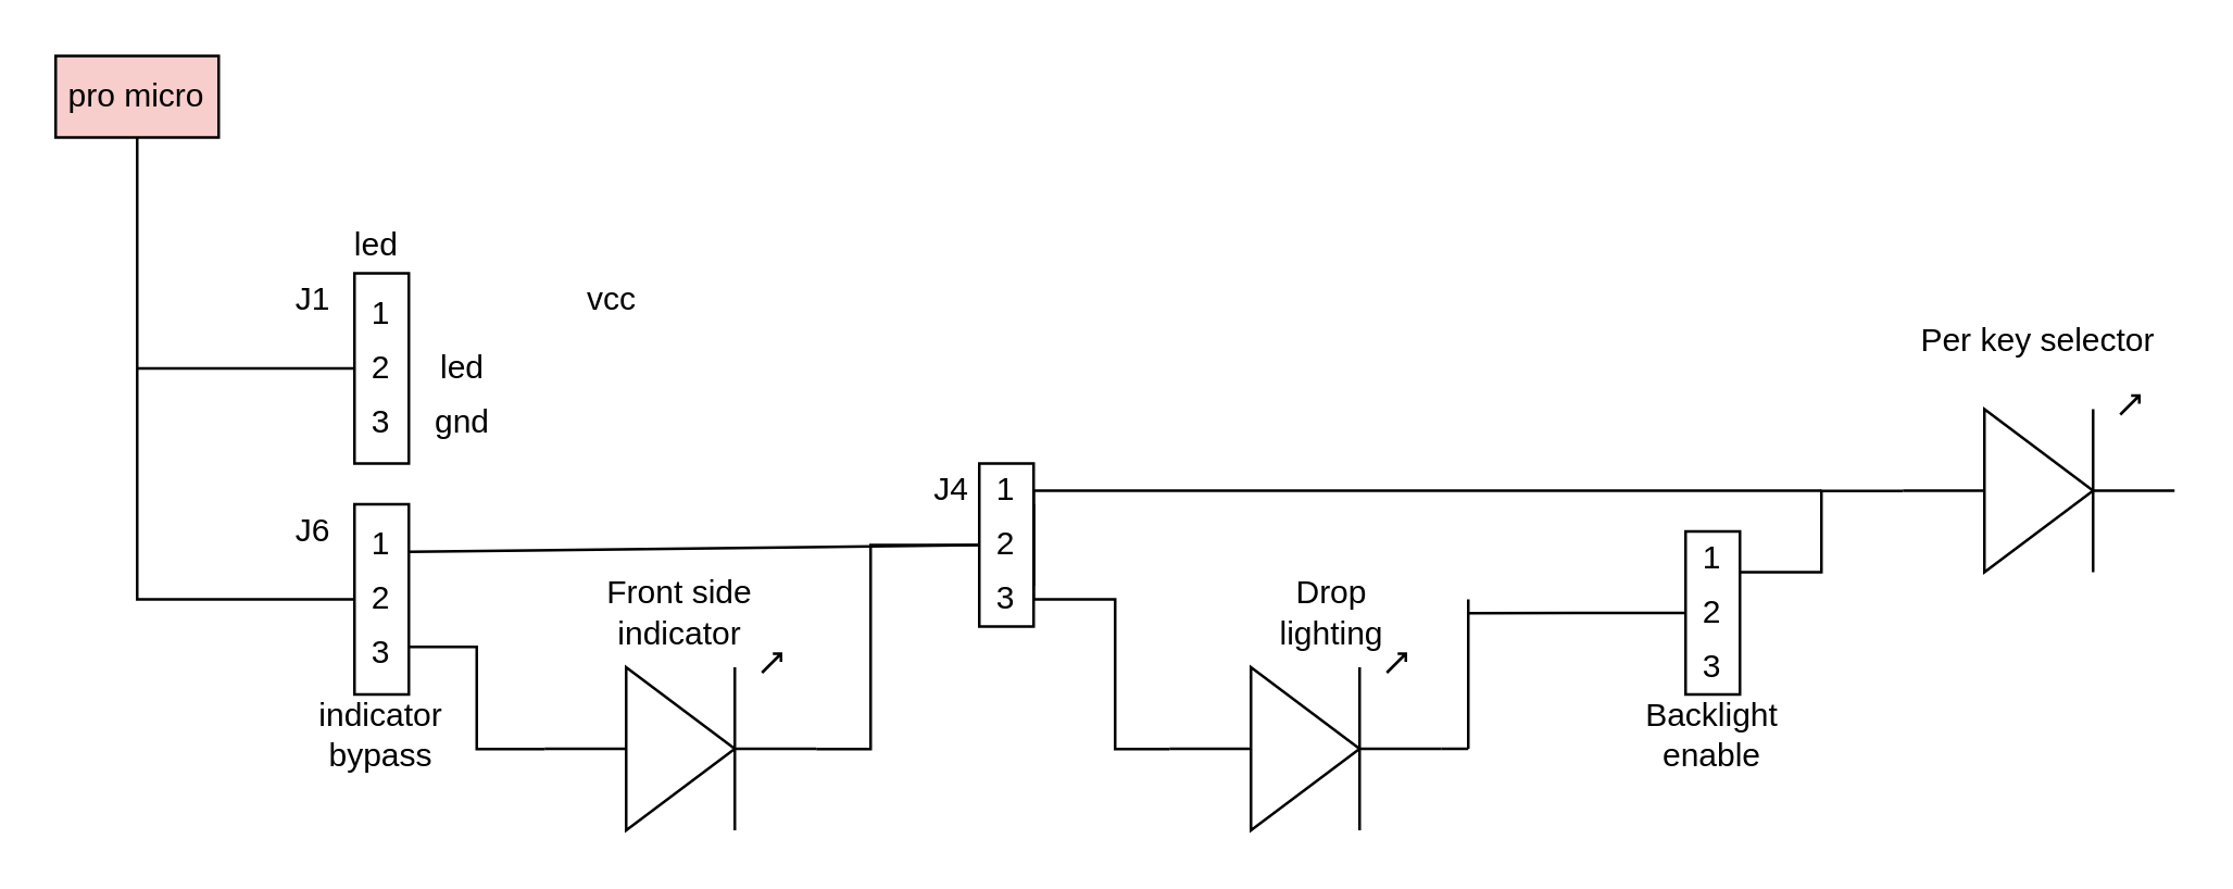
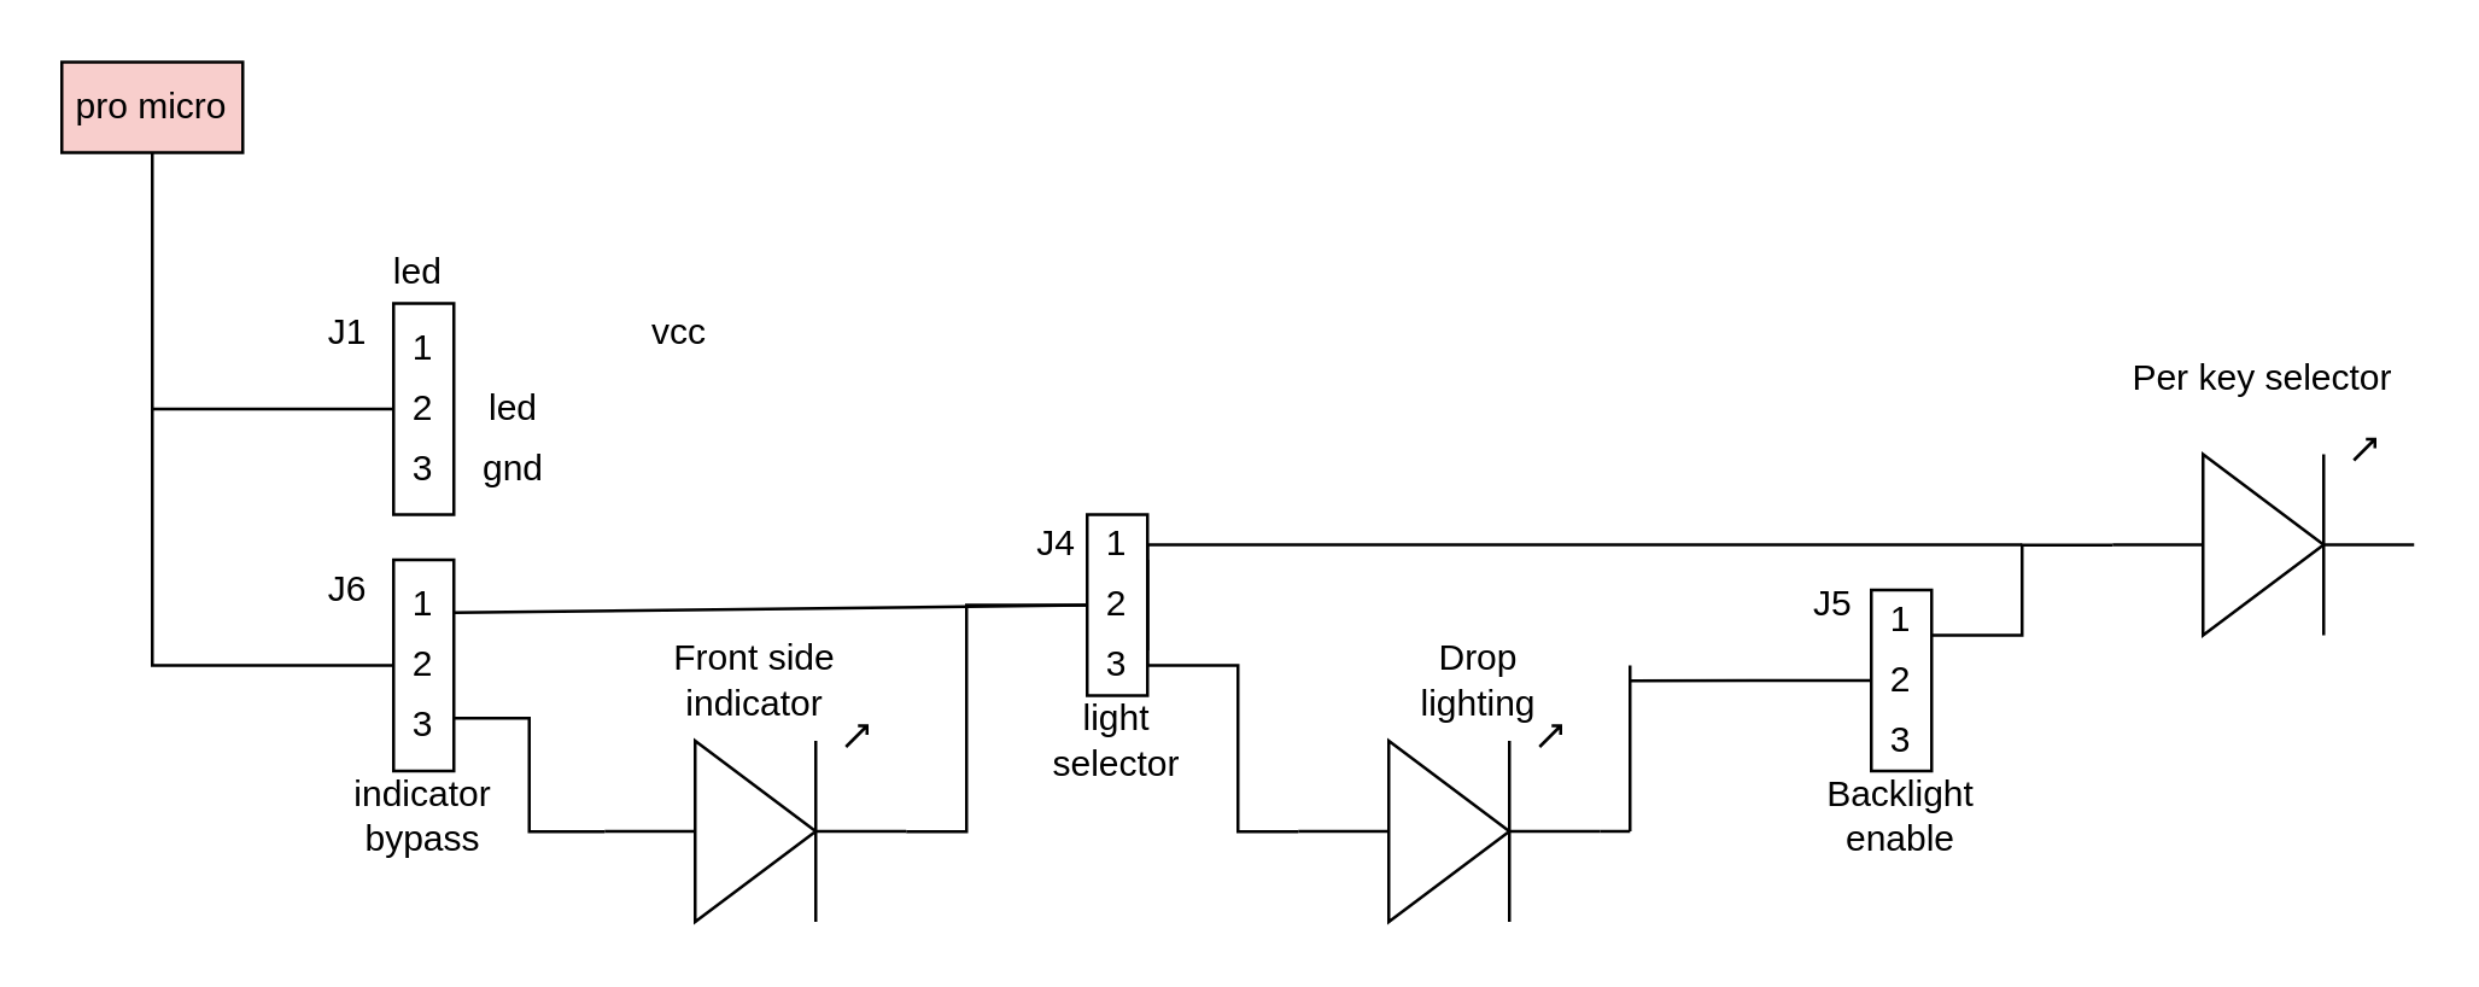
  <mxCell id="0" />
  <mxCell id="1" parent="0" />
  <mxCell id="2" value="pro micro" style="rounded=0;whiteSpace=wrap;html=1;fillColor=#f8cecc;" parent="1" vertex="1"><mxGeometry x="20" y="20" width="60" height="30" as="geometry" /></mxCell>
  <mxCell id="3" style="edgeStyle=orthogonalEdgeStyle;rounded=0;orthogonalLoop=1;jettySize=auto;html=1;exitX=1;exitY=0.54;exitDx=0;exitDy=0;exitPerimeter=0;endArrow=none;endFill=0;" parent="1" source="4" edge="1"><mxGeometry relative="1" as="geometry"><mxPoint x="360" y="200" as="targetPoint" /><Array as="points"><mxPoint x="320" y="275" /><mxPoint x="320" y="200" /></Array></mxGeometry></mxCell>
  <mxCell id="4" value="" style="verticalLabelPosition=bottom;shadow=0;dashed=0;align=center;html=1;verticalAlign=top;shape=mxgraph.electrical.opto_electronics.led_1;pointerEvents=1;" parent="1" vertex="1"><mxGeometry x="200" y="240" width="100" height="65" as="geometry" /></mxCell>
  <mxCell id="5" value="" style="verticalLabelPosition=bottom;shadow=0;dashed=0;align=center;html=1;verticalAlign=top;shape=mxgraph.electrical.opto_electronics.led_1;pointerEvents=1;" parent="1" vertex="1"><mxGeometry x="700" y="145" width="100" height="65" as="geometry" /></mxCell>
  <mxCell id="6" value="" style="verticalLabelPosition=bottom;shadow=0;dashed=0;align=center;html=1;verticalAlign=top;shape=mxgraph.electrical.opto_electronics.led_1;pointerEvents=1;" parent="1" vertex="1"><mxGeometry x="430" y="240" width="100" height="65" as="geometry" /></mxCell>
  <mxCell id="7" style="edgeStyle=orthogonalEdgeStyle;rounded=0;orthogonalLoop=1;jettySize=auto;html=1;exitX=0;exitY=0.5;exitDx=0;exitDy=0;endArrow=none;endFill=0;entryX=0.5;entryY=1;entryDx=0;entryDy=0;" parent="1" source="9" target="2" edge="1"><mxGeometry relative="1" as="geometry"><mxPoint x="50" y="220" as="targetPoint" /><Array as="points"><mxPoint x="50" y="220" /></Array></mxGeometry></mxCell>
  <mxCell id="8" style="edgeStyle=orthogonalEdgeStyle;rounded=0;orthogonalLoop=1;jettySize=auto;html=1;exitX=1;exitY=0.75;exitDx=0;exitDy=0;endArrow=none;endFill=0;entryX=0;entryY=0.54;entryDx=0;entryDy=0;entryPerimeter=0;" parent="1" source="9" target="4" edge="1"><mxGeometry relative="1" as="geometry"><mxPoint x="190" y="270" as="targetPoint" /></mxGeometry></mxCell>
  <mxCell id="9" value="" style="rounded=0;whiteSpace=wrap;html=1;" parent="1" vertex="1"><mxGeometry x="130" y="185" width="20" height="70" as="geometry" /></mxCell>
  <mxCell id="10" value="" style="endArrow=none;html=1;entryX=0;entryY=0.5;entryDx=0;entryDy=0;exitX=1;exitY=0.25;exitDx=0;exitDy=0;" parent="1" source="9" target="13" edge="1"><mxGeometry width="50" height="50" relative="1" as="geometry"><mxPoint x="180" y="210" as="sourcePoint" /><mxPoint x="380" y="205" as="targetPoint" /></mxGeometry></mxCell>
  <mxCell id="11" style="edgeStyle=orthogonalEdgeStyle;rounded=0;orthogonalLoop=1;jettySize=auto;html=1;exitX=1;exitY=0.25;exitDx=0;exitDy=0;endArrow=none;endFill=0;entryX=0;entryY=0.54;entryDx=0;entryDy=0;entryPerimeter=0;" parent="1" source="13" target="6" edge="1"><mxGeometry relative="1" as="geometry"><mxPoint x="410" y="160" as="targetPoint" /><Array as="points"><mxPoint x="380" y="220" /><mxPoint x="410" y="220" /><mxPoint x="410" y="275" /></Array></mxGeometry></mxCell>
  <mxCell id="12" style="edgeStyle=orthogonalEdgeStyle;rounded=0;orthogonalLoop=1;jettySize=auto;html=1;exitX=1;exitY=0.75;exitDx=0;exitDy=0;endArrow=none;endFill=0;" parent="1" source="13" edge="1"><mxGeometry relative="1" as="geometry"><Array as="points"><mxPoint x="380" y="180" /></Array><mxPoint x="670" y="180" as="targetPoint" /></mxGeometry></mxCell>
  <mxCell id="13" value="" style="rounded=0;whiteSpace=wrap;html=1;" parent="1" vertex="1"><mxGeometry x="360" y="170" width="20" height="60" as="geometry" /></mxCell>
  <mxCell id="14" value="" style="rounded=0;whiteSpace=wrap;html=1;" parent="1" vertex="1"><mxGeometry x="130" y="100" width="20" height="70" as="geometry" /></mxCell>
  <mxCell id="15" value="" style="endArrow=none;html=1;entryX=0;entryY=0.5;entryDx=0;entryDy=0;" parent="1" target="14" edge="1"><mxGeometry width="50" height="50" relative="1" as="geometry"><mxPoint x="50" y="135" as="sourcePoint" /><mxPoint x="480" y="90" as="targetPoint" /></mxGeometry></mxCell>
  <mxCell id="16" value="led&amp;nbsp;" style="text;html=1;strokeColor=none;fillColor=none;align=center;verticalAlign=middle;whiteSpace=wrap;rounded=0;" parent="1" vertex="1"><mxGeometry x="120" y="80" width="40" height="20" as="geometry" /></mxCell>
  <mxCell id="17" value="indicator bypass" style="text;html=1;strokeColor=none;fillColor=none;align=center;verticalAlign=middle;whiteSpace=wrap;rounded=0;" parent="1" vertex="1"><mxGeometry x="120" y="260" width="40" height="20" as="geometry" /></mxCell>
  <mxCell id="18" value="Front side indicator" style="text;html=1;strokeColor=none;fillColor=none;align=center;verticalAlign=middle;whiteSpace=wrap;rounded=0;" parent="1" vertex="1"><mxGeometry x="220" y="215" width="60" height="20" as="geometry" /></mxCell>
+ <mxCell id="19" value="light selector" style="text;html=1;strokeColor=none;fillColor=none;align=center;verticalAlign=middle;whiteSpace=wrap;rounded=0;" parent="1" vertex="1"><mxGeometry x="340" y="235" width="60" height="20" as="geometry" /></mxCell>
  <mxCell id="20" value="Drop lighting" style="text;html=1;strokeColor=none;fillColor=none;align=center;verticalAlign=middle;whiteSpace=wrap;rounded=0;" parent="1" vertex="1"><mxGeometry x="470" y="215" width="40" height="20" as="geometry" /></mxCell>
  <mxCell id="21" style="edgeStyle=orthogonalEdgeStyle;rounded=0;orthogonalLoop=1;jettySize=auto;html=1;exitX=1;exitY=0.25;exitDx=0;exitDy=0;entryX=0;entryY=0.54;entryDx=0;entryDy=0;entryPerimeter=0;endArrow=none;endFill=0;" parent="1" source="23" target="5" edge="1"><mxGeometry relative="1" as="geometry"><Array as="points"><mxPoint x="670" y="210" /><mxPoint x="670" y="180" /></Array></mxGeometry></mxCell>
  <mxCell id="22" style="edgeStyle=orthogonalEdgeStyle;rounded=0;orthogonalLoop=1;jettySize=auto;html=1;exitX=0;exitY=0.5;exitDx=0;exitDy=0;endArrow=none;endFill=0;" edge="1" parent="1" source="23"><mxGeometry relative="1" as="geometry"><mxPoint x="540" y="225.056" as="targetPoint" /><Array as="points"><mxPoint x="580" y="225" /><mxPoint x="580" y="225" /></Array></mxGeometry></mxCell>
  <mxCell id="23" value="" style="rounded=0;whiteSpace=wrap;html=1;" parent="1" vertex="1"><mxGeometry x="620" y="195" width="20" height="60" as="geometry" /></mxCell>
  <mxCell id="24" value="Backlight enable" style="text;html=1;strokeColor=none;fillColor=none;align=center;verticalAlign=middle;whiteSpace=wrap;rounded=0;" parent="1" vertex="1"><mxGeometry x="610" y="260" width="40" height="20" as="geometry" /></mxCell>
  <mxCell id="25" value="J1" style="text;html=1;strokeColor=none;fillColor=none;align=center;verticalAlign=middle;whiteSpace=wrap;rounded=0;" parent="1" vertex="1"><mxGeometry x="95" y="100" width="40" height="20" as="geometry" /></mxCell>
  <mxCell id="26" value="J6" style="text;html=1;strokeColor=none;fillColor=none;align=center;verticalAlign=middle;whiteSpace=wrap;rounded=0;" parent="1" vertex="1"><mxGeometry x="95" y="185" width="40" height="20" as="geometry" /></mxCell>
  <mxCell id="27" value="J4" style="text;html=1;strokeColor=none;fillColor=none;align=center;verticalAlign=middle;whiteSpace=wrap;rounded=0;" parent="1" vertex="1"><mxGeometry x="330" y="170" width="40" height="20" as="geometry" /></mxCell>
+ <mxCell id="28" value="J5" style="text;html=1;strokeColor=none;fillColor=none;align=center;verticalAlign=middle;whiteSpace=wrap;rounded=0;" parent="1" vertex="1"><mxGeometry x="595" y="190" width="25" height="20" as="geometry" /></mxCell>
  <mxCell id="29" value="vcc" style="text;html=1;strokeColor=none;fillColor=none;align=center;verticalAlign=middle;whiteSpace=wrap;rounded=0;" parent="1" vertex="1"><mxGeometry x="205" y="100" width="40" height="20" as="geometry" /></mxCell>
  <mxCell id="30" value="led" style="text;html=1;strokeColor=none;fillColor=none;align=center;verticalAlign=middle;whiteSpace=wrap;rounded=0;" parent="1" vertex="1"><mxGeometry x="150" y="125" width="40" height="20" as="geometry" /></mxCell>
  <mxCell id="31" value="gnd" style="text;html=1;strokeColor=none;fillColor=none;align=center;verticalAlign=middle;whiteSpace=wrap;rounded=0;" parent="1" vertex="1"><mxGeometry x="150" y="145" width="40" height="20" as="geometry" /></mxCell>
  <mxCell id="32" value="1" style="text;html=1;strokeColor=none;fillColor=none;align=center;verticalAlign=middle;whiteSpace=wrap;rounded=0;" parent="1" vertex="1"><mxGeometry x="135" y="105" width="10" height="20" as="geometry" /></mxCell>
  <mxCell id="33" value="2" style="text;html=1;strokeColor=none;fillColor=none;align=center;verticalAlign=middle;whiteSpace=wrap;rounded=0;" parent="1" vertex="1"><mxGeometry x="135" y="125" width="10" height="20" as="geometry" /></mxCell>
  <mxCell id="34" value="3" style="text;html=1;strokeColor=none;fillColor=none;align=center;verticalAlign=middle;whiteSpace=wrap;rounded=0;" parent="1" vertex="1"><mxGeometry x="135" y="145" width="10" height="20" as="geometry" /></mxCell>
  <mxCell id="35" value="1" style="text;html=1;strokeColor=none;fillColor=none;align=center;verticalAlign=middle;whiteSpace=wrap;rounded=0;" parent="1" vertex="1"><mxGeometry x="365" y="170" width="10" height="20" as="geometry" /></mxCell>
  <mxCell id="36" value="2" style="text;html=1;strokeColor=none;fillColor=none;align=center;verticalAlign=middle;whiteSpace=wrap;rounded=0;" parent="1" vertex="1"><mxGeometry x="365" y="190" width="10" height="20" as="geometry" /></mxCell>
  <mxCell id="37" value="3" style="text;html=1;strokeColor=none;fillColor=none;align=center;verticalAlign=middle;whiteSpace=wrap;rounded=0;" parent="1" vertex="1"><mxGeometry x="365" y="210" width="10" height="20" as="geometry" /></mxCell>
  <mxCell id="38" value="1" style="text;html=1;strokeColor=none;fillColor=none;align=center;verticalAlign=middle;whiteSpace=wrap;rounded=0;" parent="1" vertex="1"><mxGeometry x="135" y="190" width="10" height="20" as="geometry" /></mxCell>
  <mxCell id="39" value="2" style="text;html=1;strokeColor=none;fillColor=none;align=center;verticalAlign=middle;whiteSpace=wrap;rounded=0;" parent="1" vertex="1"><mxGeometry x="135" y="210" width="10" height="20" as="geometry" /></mxCell>
  <mxCell id="40" value="3" style="text;html=1;strokeColor=none;fillColor=none;align=center;verticalAlign=middle;whiteSpace=wrap;rounded=0;" parent="1" vertex="1"><mxGeometry x="135" y="230" width="10" height="20" as="geometry" /></mxCell>
  <mxCell id="41" value="1" style="text;html=1;strokeColor=none;fillColor=none;align=center;verticalAlign=middle;whiteSpace=wrap;rounded=0;" parent="1" vertex="1"><mxGeometry x="625" y="195" width="10" height="20" as="geometry" /></mxCell>
  <mxCell id="42" value="2" style="text;html=1;strokeColor=none;fillColor=none;align=center;verticalAlign=middle;whiteSpace=wrap;rounded=0;" parent="1" vertex="1"><mxGeometry x="625" y="215" width="10" height="20" as="geometry" /></mxCell>
  <mxCell id="43" value="3" style="text;html=1;strokeColor=none;fillColor=none;align=center;verticalAlign=middle;whiteSpace=wrap;rounded=0;" parent="1" vertex="1"><mxGeometry x="625" y="235" width="10" height="20" as="geometry" /></mxCell>
  <mxCell id="44" value="Per key selector" style="text;html=1;strokeColor=none;fillColor=none;align=center;verticalAlign=middle;whiteSpace=wrap;rounded=0;" parent="1" vertex="1"><mxGeometry x="705" y="115" width="90" height="20" as="geometry" /></mxCell>
  <mxCell id="45" value="" style="endArrow=none;html=1;targetPerimeterSpacing=-15;" parent="1" edge="1"><mxGeometry width="50" height="50" relative="1" as="geometry"><mxPoint x="540" y="275" as="sourcePoint" /><mxPoint x="540" y="220" as="targetPoint" /></mxGeometry></mxCell>
  <mxCell id="46" value="" style="endArrow=none;html=1;" parent="1" edge="1"><mxGeometry width="50" height="50" relative="1" as="geometry"><mxPoint x="530" y="275" as="sourcePoint" /><mxPoint x="540" y="275" as="targetPoint" /></mxGeometry></mxCell>
